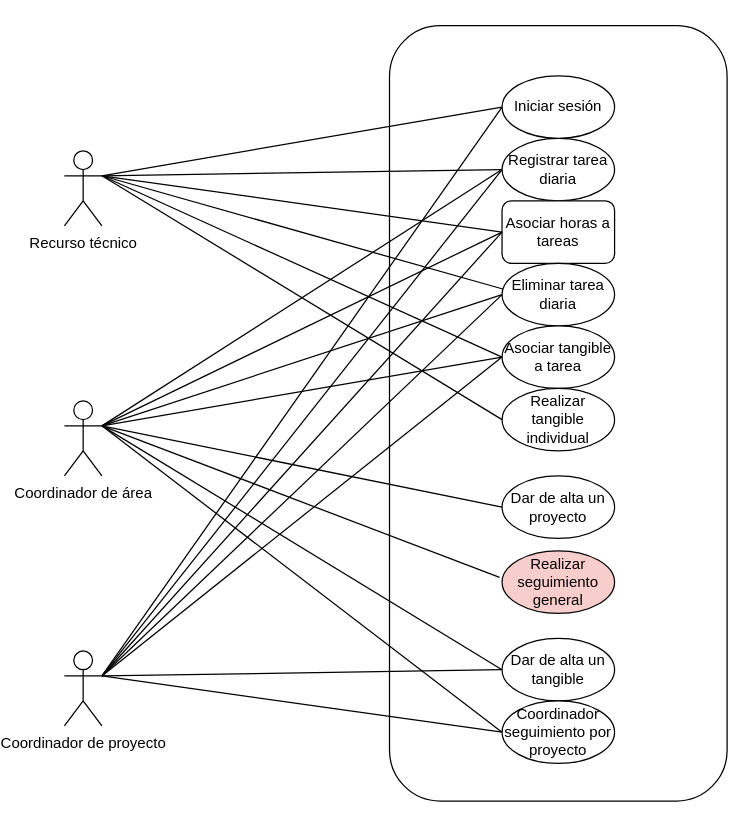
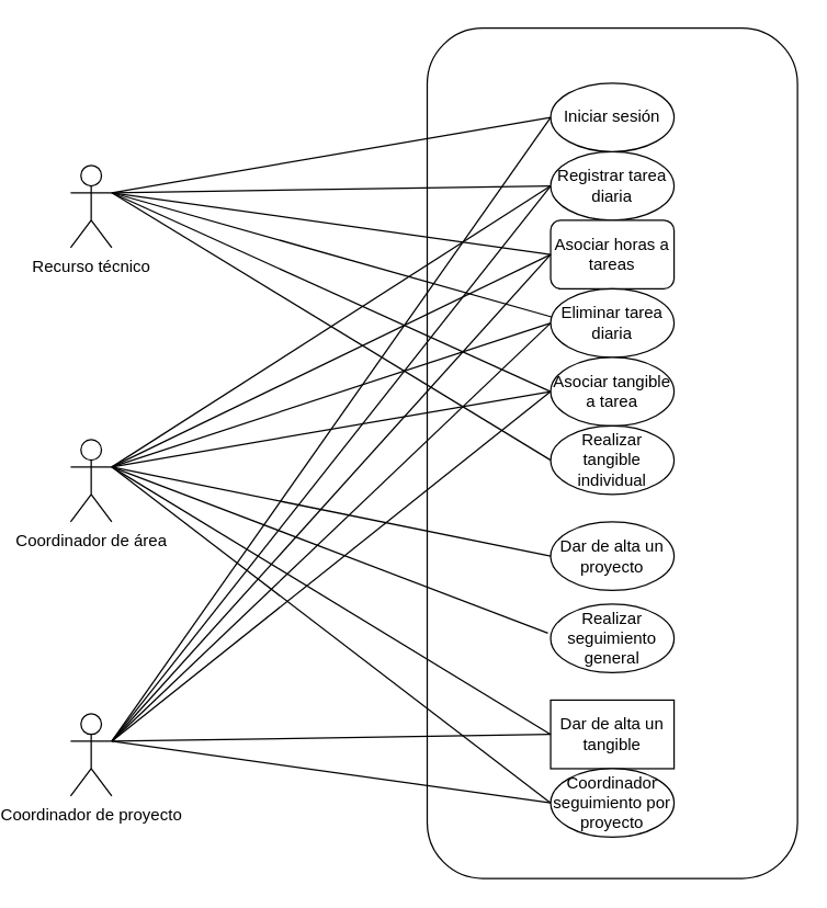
  <mxCell id="0" />
  <mxCell id="1" parent="0" />
  <mxCell id="2" value="" style="rounded=1;whiteSpace=wrap;html=1;" parent="1" vertex="1"><mxGeometry x="280" y="20" width="270" height="620" as="geometry" /></mxCell>
  <mxCell id="3" value="Coordinador de área" style="shape=umlActor;html=1;verticalLabelPosition=bottom;verticalAlign=top;align=center;" parent="1" vertex="1"><mxGeometry x="20" y="320" width="30" height="60" as="geometry" /></mxCell>
  <mxCell id="4" value="Recurso técnico" style="shape=umlActor;html=1;verticalLabelPosition=bottom;verticalAlign=top;align=center;" parent="1" vertex="1"><mxGeometry x="20" y="120" width="30" height="60" as="geometry" /></mxCell>
  <mxCell id="5" value="Coordinador de proyecto" style="shape=umlActor;html=1;verticalLabelPosition=bottom;verticalAlign=top;align=center;" parent="1" vertex="1"><mxGeometry x="20" y="520" width="30" height="60" as="geometry" /></mxCell>
  <mxCell id="6" value="Registrar tarea diaria" style="ellipse;whiteSpace=wrap;html=1;" parent="1" vertex="1"><mxGeometry x="370" y="110" width="90" height="50" as="geometry" /></mxCell>
  <mxCell id="7" value="Asociar horas a tareas" style="whiteSpace=wrap;html=1;rounded=1;" parent="1" vertex="1"><mxGeometry x="370" y="160" width="90" height="50" as="geometry" /></mxCell>
  <mxCell id="8" value="Eliminar tarea diaria" style="ellipse;whiteSpace=wrap;html=1;" parent="1" vertex="1"><mxGeometry x="370" y="210" width="90" height="50" as="geometry" /></mxCell>
  <mxCell id="9" value="Dar de alta un proyecto" style="ellipse;whiteSpace=wrap;html=1;" parent="1" vertex="1"><mxGeometry x="370" y="380" width="90" height="50" as="geometry" /></mxCell>
- <mxCell id="10" value="Dar de alta un tangible" style="ellipse;whiteSpace=wrap;html=1;" parent="1" vertex="1"><mxGeometry x="370" y="510" width="90" height="50" as="geometry" /></mxCell>
+ <mxCell id="10" value="Dar de alta un tangible" style="whiteSpace=wrap;html=1;rounded=0;" parent="1" vertex="1"><mxGeometry x="370" y="510" width="90" height="50" as="geometry" /></mxCell>
  <mxCell id="11" value="Asociar tangible a tarea" style="ellipse;whiteSpace=wrap;html=1;" parent="1" vertex="1"><mxGeometry x="370" y="260" width="90" height="50" as="geometry" /></mxCell>
  <mxCell id="12" value="Coordinador seguimiento por proyecto" style="ellipse;whiteSpace=wrap;html=1;" parent="1" vertex="1"><mxGeometry x="370" y="560" width="90" height="50" as="geometry" /></mxCell>
  <mxCell id="13" value="Iniciar sesión" style="ellipse;whiteSpace=wrap;html=1;" parent="1" vertex="1"><mxGeometry x="370" y="60" width="90" height="50" as="geometry" /></mxCell>
  <mxCell id="14" value="" style="edgeStyle=none;html=1;endArrow=none;verticalAlign=bottom;rounded=0;entryX=0;entryY=0.5;entryDx=0;entryDy=0;exitX=1;exitY=0.333;exitDx=0;exitDy=0;exitPerimeter=0;" parent="1" source="4" target="13" edge="1"><mxGeometry width="160" relative="1" as="geometry"><mxPoint x="50" y="142" as="sourcePoint" /><mxPoint x="190" y="30" as="targetPoint" /></mxGeometry></mxCell>
  <mxCell id="15" value="" style="edgeStyle=none;html=1;endArrow=none;verticalAlign=bottom;rounded=0;entryX=0;entryY=0.5;entryDx=0;entryDy=0;" parent="1" target="6" edge="1"><mxGeometry width="160" relative="1" as="geometry"><mxPoint x="50" y="140" as="sourcePoint" /><mxPoint x="190" y="85" as="targetPoint" /></mxGeometry></mxCell>
  <mxCell id="16" value="" style="edgeStyle=none;html=1;endArrow=none;verticalAlign=bottom;rounded=0;entryX=0;entryY=0.5;entryDx=0;entryDy=0;exitX=1;exitY=0.333;exitDx=0;exitDy=0;exitPerimeter=0;" parent="1" source="4" target="7" edge="1"><mxGeometry width="160" relative="1" as="geometry"><mxPoint x="60" y="150" as="sourcePoint" /><mxPoint x="190" y="135" as="targetPoint" /></mxGeometry></mxCell>
  <mxCell id="17" value="" style="edgeStyle=none;html=1;endArrow=none;verticalAlign=bottom;rounded=0;entryX=0.007;entryY=0.411;entryDx=0;entryDy=0;exitX=1;exitY=0.333;exitDx=0;exitDy=0;exitPerimeter=0;entryPerimeter=0;fontStyle=1" parent="1" source="4" target="8" edge="1"><mxGeometry width="160" relative="1" as="geometry"><mxPoint x="60" y="150" as="sourcePoint" /><mxPoint x="190" y="185" as="targetPoint" /></mxGeometry></mxCell>
  <mxCell id="18" value="" style="edgeStyle=none;html=1;endArrow=none;verticalAlign=bottom;rounded=0;entryX=0;entryY=0.5;entryDx=0;entryDy=0;exitX=1;exitY=0.333;exitDx=0;exitDy=0;exitPerimeter=0;" parent="1" source="4" target="11" edge="1"><mxGeometry width="160" relative="1" as="geometry"><mxPoint x="70" y="160" as="sourcePoint" /><mxPoint x="191" y="231" as="targetPoint" /></mxGeometry></mxCell>
  <mxCell id="19" value="" style="edgeStyle=none;html=1;endArrow=none;verticalAlign=bottom;rounded=0;entryX=0;entryY=0.5;entryDx=0;entryDy=0;exitX=1;exitY=0.333;exitDx=0;exitDy=0;exitPerimeter=0;" parent="1" source="3" target="9" edge="1"><mxGeometry width="160" relative="1" as="geometry"><mxPoint x="50" y="140" as="sourcePoint" /><mxPoint x="190" y="285" as="targetPoint" /></mxGeometry></mxCell>
  <mxCell id="20" value="" style="edgeStyle=none;html=1;endArrow=none;verticalAlign=bottom;rounded=0;entryX=0;entryY=0.5;entryDx=0;entryDy=0;exitX=1;exitY=0.333;exitDx=0;exitDy=0;exitPerimeter=0;" parent="1" source="3" target="11" edge="1"><mxGeometry width="160" relative="1" as="geometry"><mxPoint x="60" y="350" as="sourcePoint" /><mxPoint x="190" y="380" as="targetPoint" /></mxGeometry></mxCell>
  <mxCell id="21" value="" style="edgeStyle=none;html=1;endArrow=none;verticalAlign=bottom;rounded=0;entryX=0;entryY=0.5;entryDx=0;entryDy=0;exitX=1;exitY=0.333;exitDx=0;exitDy=0;exitPerimeter=0;" parent="1" source="3" target="8" edge="1"><mxGeometry width="160" relative="1" as="geometry"><mxPoint x="60" y="350" as="sourcePoint" /><mxPoint x="190" y="285" as="targetPoint" /></mxGeometry></mxCell>
  <mxCell id="22" value="" style="edgeStyle=none;html=1;endArrow=none;verticalAlign=bottom;rounded=0;entryX=0;entryY=0.5;entryDx=0;entryDy=0;exitX=1;exitY=0.333;exitDx=0;exitDy=0;exitPerimeter=0;" parent="1" source="3" target="7" edge="1"><mxGeometry width="160" relative="1" as="geometry"><mxPoint x="60" y="350" as="sourcePoint" /><mxPoint x="190" y="235" as="targetPoint" /></mxGeometry></mxCell>
  <mxCell id="23" value="" style="edgeStyle=none;html=1;endArrow=none;verticalAlign=bottom;rounded=0;entryX=0;entryY=0.5;entryDx=0;entryDy=0;exitX=1;exitY=0.333;exitDx=0;exitDy=0;exitPerimeter=0;" parent="1" source="3" target="6" edge="1"><mxGeometry width="160" relative="1" as="geometry"><mxPoint x="60" y="350" as="sourcePoint" /><mxPoint x="190" y="185" as="targetPoint" /></mxGeometry></mxCell>
- <mxCell id="24" value="Realizar seguimiento general" style="ellipse;whiteSpace=wrap;html=1;fillColor=#f8cecc;" parent="1" vertex="1"><mxGeometry x="370" y="440" width="90" height="50" as="geometry" /></mxCell>
+ <mxCell id="24" value="Realizar seguimiento general" style="ellipse;whiteSpace=wrap;html=1;" parent="1" vertex="1"><mxGeometry x="370" y="440" width="90" height="50" as="geometry" /></mxCell>
  <mxCell id="25" value="" style="edgeStyle=none;html=1;endArrow=none;verticalAlign=bottom;rounded=0;entryX=-0.022;entryY=0.422;entryDx=0;entryDy=0;exitX=1;exitY=0.333;exitDx=0;exitDy=0;exitPerimeter=0;entryPerimeter=0;" parent="1" source="3" target="24" edge="1"><mxGeometry width="160" relative="1" as="geometry"><mxPoint x="60" y="350" as="sourcePoint" /><mxPoint x="190" y="380" as="targetPoint" /></mxGeometry></mxCell>
  <mxCell id="26" value="" style="edgeStyle=none;html=1;endArrow=none;verticalAlign=bottom;rounded=0;entryX=0;entryY=0.5;entryDx=0;entryDy=0;exitX=1;exitY=0.333;exitDx=0;exitDy=0;exitPerimeter=0;" parent="1" source="3" target="12" edge="1"><mxGeometry width="160" relative="1" as="geometry"><mxPoint x="70" y="360" as="sourcePoint" /><mxPoint x="188" y="426" as="targetPoint" /></mxGeometry></mxCell>
  <mxCell id="27" value="" style="edgeStyle=none;html=1;endArrow=none;verticalAlign=bottom;rounded=0;exitX=1;exitY=0.333;exitDx=0;exitDy=0;exitPerimeter=0;entryX=0;entryY=0.5;entryDx=0;entryDy=0;" parent="1" source="5" target="10" edge="1"><mxGeometry width="160" relative="1" as="geometry"><mxPoint x="60" y="350" as="sourcePoint" /><mxPoint x="170" y="460" as="targetPoint" /></mxGeometry></mxCell>
  <mxCell id="28" value="" style="edgeStyle=none;html=1;endArrow=none;verticalAlign=bottom;rounded=0;exitX=1;exitY=0.333;exitDx=0;exitDy=0;exitPerimeter=0;entryX=0;entryY=0.5;entryDx=0;entryDy=0;" parent="1" source="3" target="10" edge="1"><mxGeometry width="160" relative="1" as="geometry"><mxPoint x="60" y="550" as="sourcePoint" /><mxPoint x="190" y="535" as="targetPoint" /></mxGeometry></mxCell>
  <mxCell id="29" value="" style="edgeStyle=none;html=1;endArrow=none;verticalAlign=bottom;rounded=0;exitX=1;exitY=0.333;exitDx=0;exitDy=0;exitPerimeter=0;entryX=0;entryY=0.5;entryDx=0;entryDy=0;" parent="1" source="5" target="12" edge="1"><mxGeometry width="160" relative="1" as="geometry"><mxPoint x="60" y="550" as="sourcePoint" /><mxPoint x="190" y="535" as="targetPoint" /></mxGeometry></mxCell>
  <mxCell id="30" value="" style="edgeStyle=none;html=1;endArrow=none;verticalAlign=bottom;rounded=0;exitX=1;exitY=0.333;exitDx=0;exitDy=0;exitPerimeter=0;entryX=0;entryY=0.5;entryDx=0;entryDy=0;" parent="1" source="5" target="11" edge="1"><mxGeometry width="160" relative="1" as="geometry"><mxPoint x="60" y="550" as="sourcePoint" /><mxPoint x="190" y="585" as="targetPoint" /></mxGeometry></mxCell>
  <mxCell id="31" value="" style="edgeStyle=none;html=1;endArrow=none;verticalAlign=bottom;rounded=0;exitX=1;exitY=0.333;exitDx=0;exitDy=0;exitPerimeter=0;entryX=0;entryY=0.5;entryDx=0;entryDy=0;" parent="1" source="5" target="8" edge="1"><mxGeometry width="160" relative="1" as="geometry"><mxPoint x="70" y="560" as="sourcePoint" /><mxPoint x="190" y="285" as="targetPoint" /></mxGeometry></mxCell>
  <mxCell id="32" value="" style="edgeStyle=none;html=1;endArrow=none;verticalAlign=bottom;rounded=0;entryX=0;entryY=0.5;entryDx=0;entryDy=0;" parent="1" target="7" edge="1"><mxGeometry width="160" relative="1" as="geometry"><mxPoint x="50" y="540" as="sourcePoint" /><mxPoint x="190" y="235" as="targetPoint" /></mxGeometry></mxCell>
  <mxCell id="33" value="" style="edgeStyle=none;html=1;endArrow=none;verticalAlign=bottom;rounded=0;exitX=1;exitY=0.333;exitDx=0;exitDy=0;exitPerimeter=0;entryX=0;entryY=0.5;entryDx=0;entryDy=0;" parent="1" source="5" target="6" edge="1"><mxGeometry width="160" relative="1" as="geometry"><mxPoint x="90" y="580" as="sourcePoint" /><mxPoint x="190" y="185" as="targetPoint" /></mxGeometry></mxCell>
  <mxCell id="34" value="" style="edgeStyle=none;html=1;endArrow=none;verticalAlign=bottom;rounded=0;exitX=1;exitY=0.333;exitDx=0;exitDy=0;exitPerimeter=0;entryX=0;entryY=0.5;entryDx=0;entryDy=0;" parent="1" source="5" target="13" edge="1"><mxGeometry width="160" relative="1" as="geometry"><mxPoint x="100" y="590" as="sourcePoint" /><mxPoint x="190" y="135" as="targetPoint" /></mxGeometry></mxCell>
  <mxCell id="35" value="Realizar tangible individual" style="ellipse;whiteSpace=wrap;html=1;" parent="1" vertex="1"><mxGeometry x="370" y="310" width="90" height="50" as="geometry" /></mxCell>
  <mxCell id="36" value="" style="edgeStyle=none;html=1;endArrow=none;verticalAlign=bottom;rounded=0;entryX=0;entryY=0.5;entryDx=0;entryDy=0;exitX=1;exitY=0.333;exitDx=0;exitDy=0;exitPerimeter=0;" parent="1" source="4" target="35" edge="1"><mxGeometry width="160" relative="1" as="geometry"><mxPoint x="60" y="150" as="sourcePoint" /><mxPoint x="380" y="295" as="targetPoint" /></mxGeometry></mxCell>
